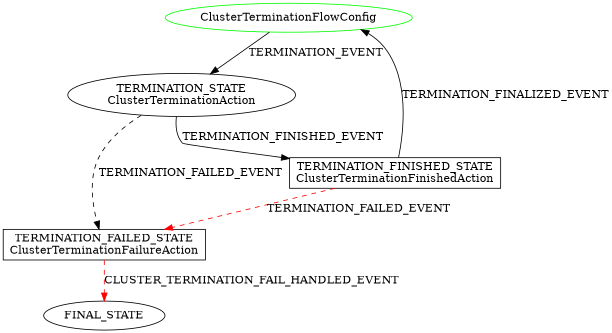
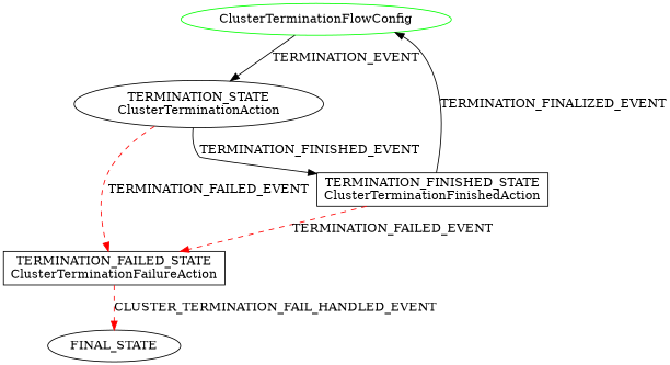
  digraph {
    node [color=black shape=ellipse]
    edge [color=black style=solid]
    n1 [color=green label=ClusterTerminationFlowConfig]
    n2 [label="TERMINATION_STATE\nClusterTerminationAction"]
    n3 [label="TERMINATION_FAILED_STATE\nClusterTerminationFailureAction" shape=rect]
    n4 [label="TERMINATION_FINISHED_STATE\nClusterTerminationFinishedAction" shape=rect]
    FINAL_STATE [color="" shape=""]
    n1 -> n2 [label=TERMINATION_EVENT]
-   n2 -> n3 [label=TERMINATION_FAILED_EVENT style=dashed]
+   n2 -> n3 [color=red label=TERMINATION_FAILED_EVENT style=dashed]
    n2 -> n4 [label=TERMINATION_FINISHED_EVENT]
    n3 -> FINAL_STATE [color=red label=CLUSTER_TERMINATION_FAIL_HANDLED_EVENT style=dashed]
    n4 -> n1 [label=TERMINATION_FINALIZED_EVENT]
    n4 -> n3 [color=red label=TERMINATION_FAILED_EVENT style=dashed]
  }
